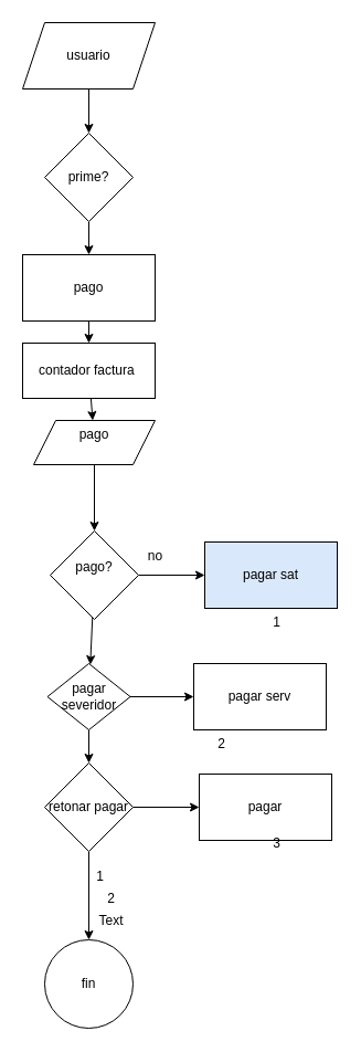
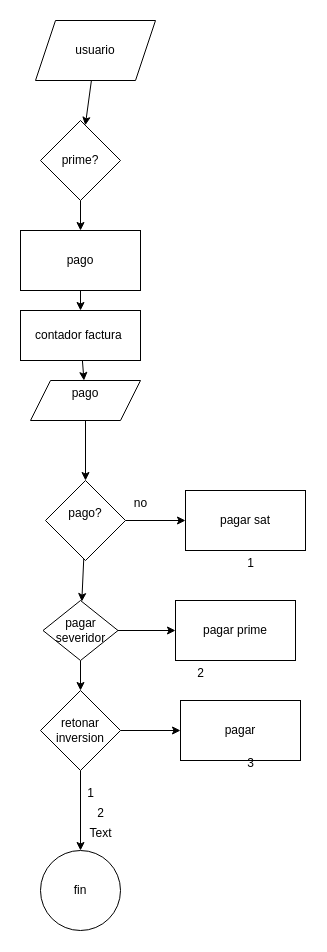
  <mxCell id="0" />
  <mxCell id="1" parent="0" />
  <mxCell id="2" value="" style="edgeStyle=none;html=1;" edge="1" parent="1"><mxGeometry relative="1" as="geometry"><mxPoint x="120" y="720" as="sourcePoint" /></mxGeometry></mxCell>
  <mxCell id="3" value="" style="edgeStyle=none;html=1;" edge="1" parent="1" source="4" target="8"><mxGeometry relative="1" as="geometry" /></mxCell>
- <mxCell id="4" value="usuario" style="shape=parallelogram;perimeter=parallelogramPerimeter;whiteSpace=wrap;html=1;fixedSize=1;" vertex="1" parent="1"><mxGeometry x="20" y="20" width="120" height="60" as="geometry" /></mxCell>
+ <mxCell id="4" value="usuario" style="shape=parallelogram;perimeter=parallelogramPerimeter;whiteSpace=wrap;html=1;fixedSize=1;" vertex="1" parent="1"><mxGeometry x="35" y="20" width="120" height="60" as="geometry" /></mxCell>
  <mxCell id="5" value="" style="edgeStyle=none;html=1;" edge="1" parent="1" source="8" target="7"><mxGeometry relative="1" as="geometry" /></mxCell>
  <mxCell id="6" value="" style="edgeStyle=none;html=1;" edge="1" parent="1" source="7" target="10"><mxGeometry relative="1" as="geometry" /></mxCell>
  <mxCell id="7" value="pago" style="whiteSpace=wrap;html=1;" vertex="1" parent="1"><mxGeometry x="20" y="230" width="120" height="60" as="geometry" /></mxCell>
  <mxCell id="8" value="prime?" style="rhombus;whiteSpace=wrap;html=1;" vertex="1" parent="1"><mxGeometry x="40" y="120" width="80" height="80" as="geometry" /></mxCell>
  <mxCell id="9" value="" style="edgeStyle=none;html=1;" edge="1" parent="1" source="10" target="12"><mxGeometry relative="1" as="geometry" /></mxCell>
  <mxCell id="10" value="contador factura&amp;nbsp;" style="whiteSpace=wrap;html=1;" vertex="1" parent="1"><mxGeometry x="20" y="310" width="120" height="50" as="geometry" /></mxCell>
  <mxCell id="11" value="" style="edgeStyle=none;html=1;" edge="1" parent="1" source="12" target="15"><mxGeometry relative="1" as="geometry" /></mxCell>
  <mxCell id="12" value="pago&lt;div&gt;&lt;br&gt;&lt;/div&gt;" style="shape=parallelogram;perimeter=parallelogramPerimeter;whiteSpace=wrap;html=1;fixedSize=1;" vertex="1" parent="1"><mxGeometry x="30" y="380" width="110" height="40" as="geometry" /></mxCell>
  <mxCell id="13" value="" style="edgeStyle=none;html=1;" edge="1" parent="1" source="15" target="16"><mxGeometry relative="1" as="geometry" /></mxCell>
  <mxCell id="14" value="" style="edgeStyle=none;html=1;" edge="1" parent="1" source="15" target="20"><mxGeometry relative="1" as="geometry" /></mxCell>
  <mxCell id="15" value="pago?&lt;div&gt;&lt;br&gt;&lt;/div&gt;" style="rhombus;whiteSpace=wrap;html=1;" vertex="1" parent="1"><mxGeometry x="45" y="480" width="80" height="80" as="geometry" /></mxCell>
- <mxCell id="16" value="pagar sat" style="whiteSpace=wrap;html=1;fillColor=#dae8fc;" vertex="1" parent="1"><mxGeometry x="185" y="490" width="120" height="60" as="geometry" /></mxCell>
+ <mxCell id="16" value="pagar sat" style="whiteSpace=wrap;html=1;" vertex="1" parent="1"><mxGeometry x="185" y="490" width="120" height="60" as="geometry" /></mxCell>
  <mxCell id="17" value="no" style="text;html=1;align=center;verticalAlign=middle;resizable=0;points=[];autosize=1;strokeColor=none;fillColor=none;" vertex="1" parent="1"><mxGeometry x="120" y="488" width="40" height="30" as="geometry" /></mxCell>
  <mxCell id="18" value="" style="edgeStyle=none;html=1;" edge="1" parent="1" source="20" target="23"><mxGeometry relative="1" as="geometry" /></mxCell>
  <mxCell id="19" value="" style="edgeStyle=none;html=1;" edge="1" parent="1" source="20" target="24"><mxGeometry relative="1" as="geometry" /></mxCell>
  <mxCell id="20" value="pagar severidor" style="rhombus;whiteSpace=wrap;html=1;" vertex="1" parent="1"><mxGeometry x="42.5" y="600" width="75" height="60" as="geometry" /></mxCell>
  <mxCell id="21" value="" style="edgeStyle=none;html=1;" edge="1" parent="1" source="23" target="25"><mxGeometry relative="1" as="geometry" /></mxCell>
  <mxCell id="22" value="" style="edgeStyle=none;html=1;" edge="1" parent="1" source="23" target="26"><mxGeometry relative="1" as="geometry" /></mxCell>
- <mxCell id="23" value="retonar pagar" style="rhombus;whiteSpace=wrap;html=1;" vertex="1" parent="1"><mxGeometry x="40" y="690" width="80" height="80" as="geometry" /></mxCell>
- <mxCell id="24" value="pagar serv" style="whiteSpace=wrap;html=1;" vertex="1" parent="1"><mxGeometry x="175" y="600" width="120" height="60" as="geometry" /></mxCell>
+ <mxCell id="23" value="retonar inversion" style="rhombus;whiteSpace=wrap;html=1;" vertex="1" parent="1"><mxGeometry x="40" y="690" width="80" height="80" as="geometry" /></mxCell>
+ <mxCell id="24" value="pagar prime" style="whiteSpace=wrap;html=1;" vertex="1" parent="1"><mxGeometry x="175" y="600" width="120" height="60" as="geometry" /></mxCell>
  <mxCell id="25" value="pagar" style="whiteSpace=wrap;html=1;" vertex="1" parent="1"><mxGeometry x="180" y="700" width="120" height="60" as="geometry" /></mxCell>
  <mxCell id="26" value="fin" style="ellipse;whiteSpace=wrap;html=1;" vertex="1" parent="1"><mxGeometry x="40" y="850" width="80" height="80" as="geometry" /></mxCell>
  <mxCell id="27" value="1" style="text;html=1;align=center;verticalAlign=middle;resizable=0;points=[];autosize=1;strokeColor=none;fillColor=none;" vertex="1" parent="1"><mxGeometry x="235" y="548" width="30" height="30" as="geometry" /></mxCell>
  <mxCell id="28" value="1" style="text;html=1;align=center;verticalAlign=middle;resizable=0;points=[];autosize=1;strokeColor=none;fillColor=none;" vertex="1" parent="1"><mxGeometry x="75" y="778" width="30" height="30" as="geometry" /></mxCell>
  <mxCell id="29" value="2" style="text;html=1;align=center;verticalAlign=middle;resizable=0;points=[];autosize=1;strokeColor=none;fillColor=none;" vertex="1" parent="1"><mxGeometry x="185" y="658" width="30" height="30" as="geometry" /></mxCell>
  <mxCell id="30" value="2" style="text;html=1;align=center;verticalAlign=middle;resizable=0;points=[];autosize=1;strokeColor=none;fillColor=none;" vertex="1" parent="1"><mxGeometry x="85" y="798" width="30" height="30" as="geometry" /></mxCell>
  <mxCell id="31" value="3" style="text;html=1;align=center;verticalAlign=middle;resizable=0;points=[];autosize=1;strokeColor=none;fillColor=none;" vertex="1" parent="1"><mxGeometry x="235" y="748" width="30" height="30" as="geometry" /></mxCell>
  <mxCell id="32" value="Text" style="text;html=1;align=center;verticalAlign=middle;resizable=0;points=[];autosize=1;strokeColor=none;fillColor=none;" vertex="1" parent="1"><mxGeometry x="75" y="818" width="50" height="30" as="geometry" /></mxCell>
